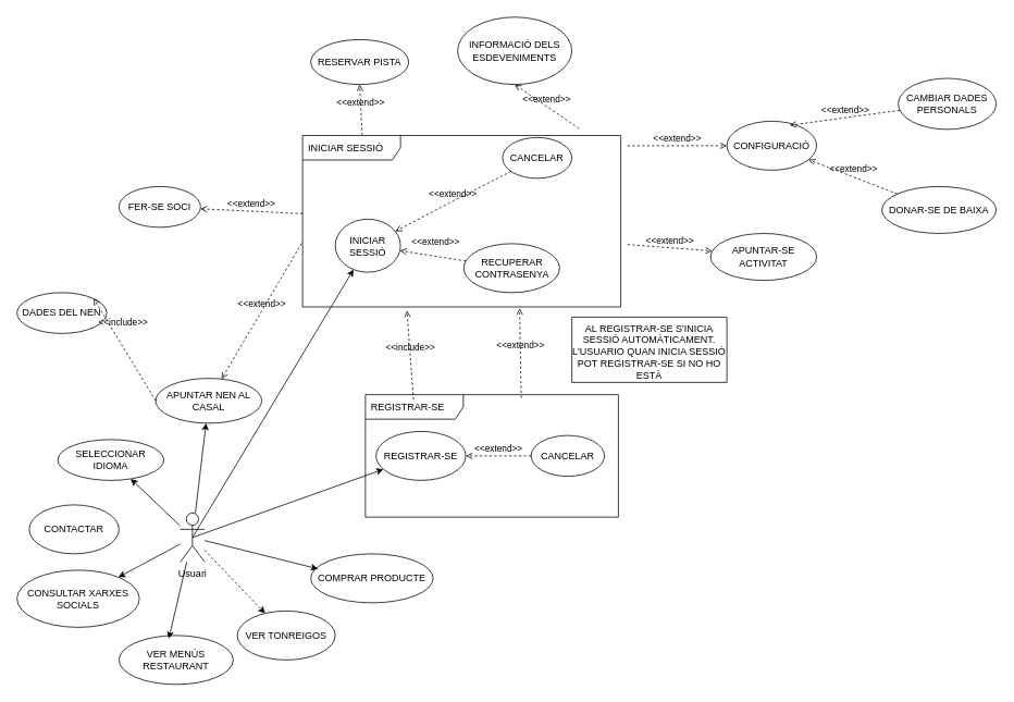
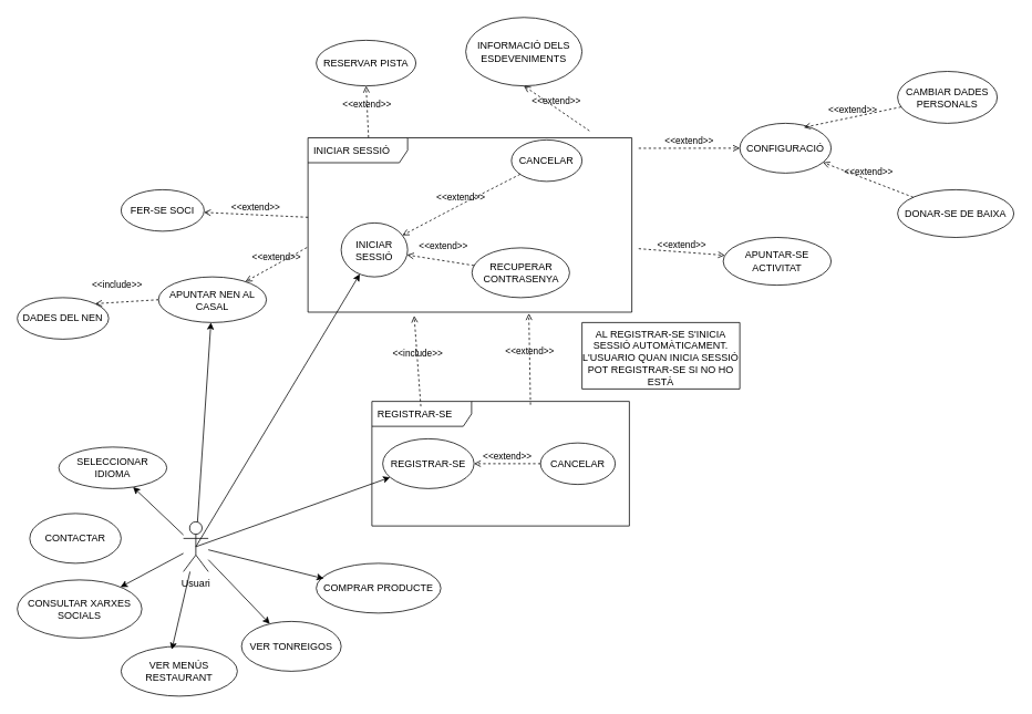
  <mxCell id="0" />
  <mxCell id="1" parent="0" />
  <mxCell id="2" value="&lt;div&gt;Usuari&lt;/div&gt;" style="shape=umlActor;verticalLabelPosition=bottom;verticalAlign=top;html=1;outlineConnect=0;" parent="1" vertex="1"><mxGeometry x="220" y="628" width="30" height="60" as="geometry" /></mxCell>
  <mxCell id="3" value="&lt;div&gt;SELECCIONAR&lt;/div&gt;&lt;div&gt;IDIOMA&lt;br&gt;&lt;/div&gt;" style="ellipse;whiteSpace=wrap;html=1;" parent="1" vertex="1"><mxGeometry x="70" y="538" width="130" height="50" as="geometry" /></mxCell>
  <mxCell id="4" value="" style="endArrow=classic;html=1;" parent="1" source="2" target="3" edge="1"><mxGeometry width="50" height="50" relative="1" as="geometry"><mxPoint x="260" y="638" as="sourcePoint" /><mxPoint x="310" y="588" as="targetPoint" /></mxGeometry></mxCell>
  <mxCell id="5" value="&lt;div&gt;INICIAR SESSIÓ&lt;/div&gt;" style="ellipse;whiteSpace=wrap;html=1;" parent="1" vertex="1"><mxGeometry x="410" y="268" width="80" height="65" as="geometry" /></mxCell>
  <mxCell id="6" value="" style="endArrow=classic;html=1;exitX=0.5;exitY=0.5;exitDx=0;exitDy=0;exitPerimeter=0;" parent="1" source="2" target="5" edge="1"><mxGeometry width="50" height="50" relative="1" as="geometry"><mxPoint x="260" y="638" as="sourcePoint" /><mxPoint x="310" y="588" as="targetPoint" /></mxGeometry></mxCell>
  <mxCell id="7" value="&lt;div&gt;INICIAR SESSIÓ&lt;br&gt;&lt;/div&gt;" style="shape=umlFrame;whiteSpace=wrap;html=1;width=120;height=30;boundedLbl=1;verticalAlign=middle;align=left;spacingLeft=5;" parent="1" vertex="1"><mxGeometry x="370" y="165.5" width="390" height="210" as="geometry" /></mxCell>
  <mxCell id="8" value="CANCELAR" style="ellipse;whiteSpace=wrap;html=1;" parent="1" vertex="1"><mxGeometry x="615" y="168" width="85" height="50" as="geometry" /></mxCell>
  <mxCell id="9" value="&lt;div&gt;RECUPERAR&lt;/div&gt;&lt;div&gt;CONTRASENYA&lt;br&gt;&lt;/div&gt;" style="ellipse;whiteSpace=wrap;html=1;" parent="1" vertex="1"><mxGeometry x="567.5" y="298" width="117.5" height="60" as="geometry" /></mxCell>
  <mxCell id="10" value="&lt;div&gt;REGISTRAR-SE&lt;/div&gt;" style="ellipse;whiteSpace=wrap;html=1;" parent="1" vertex="1"><mxGeometry x="460" y="528" width="110" height="60" as="geometry" /></mxCell>
  <mxCell id="11" value="" style="endArrow=classic;html=1;exitX=0.5;exitY=0.5;exitDx=0;exitDy=0;exitPerimeter=0;" parent="1" source="2" target="10" edge="1"><mxGeometry width="50" height="50" relative="1" as="geometry"><mxPoint x="450" y="648" as="sourcePoint" /><mxPoint x="500" y="598" as="targetPoint" /></mxGeometry></mxCell>
  <mxCell id="12" value="&lt;div&gt;CANCELAR&lt;/div&gt;" style="ellipse;whiteSpace=wrap;html=1;" parent="1" vertex="1"><mxGeometry x="650" y="533" width="90" height="50" as="geometry" /></mxCell>
  <mxCell id="13" value="REGISTRAR-SE" style="shape=umlFrame;whiteSpace=wrap;html=1;width=120;height=30;boundedLbl=1;verticalAlign=middle;align=left;spacingLeft=5;" parent="1" vertex="1"><mxGeometry x="447" y="483" width="310" height="150" as="geometry" /></mxCell>
  <mxCell id="14" value="FER-SE SOCI" style="ellipse;whiteSpace=wrap;html=1;" parent="1" vertex="1"><mxGeometry x="145" y="228" width="100" height="50" as="geometry" /></mxCell>
  <mxCell id="15" value="&amp;lt;&amp;lt;extend&amp;gt;&amp;gt;" style="html=1;verticalAlign=bottom;labelBackgroundColor=none;endArrow=open;endFill=0;dashed=1;" parent="1" source="7" target="14" edge="1"><mxGeometry width="160" relative="1" as="geometry"><mxPoint x="330" y="378" as="sourcePoint" /><mxPoint x="440" y="418" as="targetPoint" /></mxGeometry></mxCell>
- <mxCell id="16" value="APUNTAR NEN AL CASAL" style="ellipse;whiteSpace=wrap;html=1;" parent="1" vertex="1"><mxGeometry x="190" y="463" width="130" height="55" as="geometry" /></mxCell>
+ <mxCell id="16" value="APUNTAR NEN AL CASAL" style="ellipse;whiteSpace=wrap;html=1;" parent="1" vertex="1"><mxGeometry x="190" y="333" width="130" height="55" as="geometry" /></mxCell>
  <mxCell id="17" value="&amp;lt;&amp;lt;extend&amp;gt;&amp;gt;" style="html=1;verticalAlign=bottom;labelBackgroundColor=none;endArrow=open;endFill=0;dashed=1;exitX=-0.003;exitY=0.629;exitDx=0;exitDy=0;exitPerimeter=0;" parent="1" source="7" target="16" edge="1"><mxGeometry width="160" relative="1" as="geometry"><mxPoint x="340" y="258" as="sourcePoint" /><mxPoint x="500" y="258" as="targetPoint" /></mxGeometry></mxCell>
  <mxCell id="18" value="&amp;lt;&amp;lt;extend&amp;gt;&amp;gt;" style="html=1;verticalAlign=bottom;labelBackgroundColor=none;endArrow=open;endFill=0;dashed=1;" parent="1" source="8" target="5" edge="1"><mxGeometry width="160" relative="1" as="geometry"><mxPoint x="340" y="348" as="sourcePoint" /><mxPoint x="500" y="348" as="targetPoint" /><Array as="points"><mxPoint x="550" y="248" /></Array></mxGeometry></mxCell>
  <mxCell id="19" value="&amp;lt;&amp;lt;extend&amp;gt;&amp;gt;" style="html=1;verticalAlign=bottom;labelBackgroundColor=none;endArrow=open;endFill=0;dashed=1;" parent="1" source="9" target="5" edge="1"><mxGeometry x="-0.036" y="-8" width="160" relative="1" as="geometry"><mxPoint x="600" y="378" as="sourcePoint" /><mxPoint x="500" y="348" as="targetPoint" /><mxPoint as="offset" /></mxGeometry></mxCell>
  <mxCell id="20" value="&amp;lt;&amp;lt;extend&amp;gt;&amp;gt;" style="html=1;verticalAlign=bottom;labelBackgroundColor=none;endArrow=open;endFill=0;dashed=1;" parent="1" source="12" target="10" edge="1"><mxGeometry width="160" relative="1" as="geometry"><mxPoint x="300" y="588" as="sourcePoint" /><mxPoint x="460" y="588" as="targetPoint" /></mxGeometry></mxCell>
  <mxCell id="21" value="&amp;lt;&amp;lt;include&amp;gt;&amp;gt;" style="html=1;verticalAlign=bottom;labelBackgroundColor=none;endArrow=open;endFill=0;dashed=1;entryX=0.328;entryY=1.021;entryDx=0;entryDy=0;entryPerimeter=0;exitX=0.19;exitY=0.04;exitDx=0;exitDy=0;exitPerimeter=0;" parent="1" source="13" target="7" edge="1"><mxGeometry width="160" relative="1" as="geometry"><mxPoint x="330" y="418" as="sourcePoint" /><mxPoint x="490" y="418" as="targetPoint" /></mxGeometry></mxCell>
  <mxCell id="22" value="&amp;lt;&amp;lt;extend&amp;gt;&amp;gt;" style="html=1;verticalAlign=bottom;labelBackgroundColor=none;endArrow=open;endFill=0;dashed=1;entryX=0.682;entryY=1.007;entryDx=0;entryDy=0;entryPerimeter=0;exitX=0.616;exitY=0.027;exitDx=0;exitDy=0;exitPerimeter=0;" parent="1" source="13" target="7" edge="1"><mxGeometry width="160" relative="1" as="geometry"><mxPoint x="640" y="418" as="sourcePoint" /><mxPoint x="490" y="418" as="targetPoint" /></mxGeometry></mxCell>
  <mxCell id="23" value="&lt;div&gt;AL REGISTRAR-SE S'INICIA SESSIÓ AUTOMÀTICAMENT.&lt;/div&gt;&lt;div&gt;L'USUARIO QUAN INICIA SESSIÓ POT REGISTRAR-SE SI NO HO ESTÀ&lt;br&gt; &lt;/div&gt;" style="shape=note2;boundedLbl=1;whiteSpace=wrap;html=1;size=0;verticalAlign=top;align=center;" parent="1" vertex="1"><mxGeometry x="700" y="388" width="190" height="80" as="geometry" /></mxCell>
  <mxCell id="24" value="CONTACTAR" style="ellipse;whiteSpace=wrap;html=1;" parent="1" vertex="1"><mxGeometry x="35" y="618" width="110" height="60" as="geometry" /></mxCell>
  <mxCell id="25" value="CONFIGURACIÓ" style="ellipse;whiteSpace=wrap;html=1;" parent="1" vertex="1"><mxGeometry x="890" y="148" width="110" height="60" as="geometry" /></mxCell>
  <mxCell id="26" value="&amp;lt;&amp;lt;extend&amp;gt;&amp;gt;" style="html=1;verticalAlign=bottom;labelBackgroundColor=none;endArrow=open;endFill=0;dashed=1;exitX=1.021;exitY=0.06;exitDx=0;exitDy=0;exitPerimeter=0;" parent="1" source="7" target="25" edge="1"><mxGeometry width="160" relative="1" as="geometry"><mxPoint x="590" y="348" as="sourcePoint" /><mxPoint x="750" y="348" as="targetPoint" /></mxGeometry></mxCell>
  <mxCell id="27" value="" style="endArrow=classic;html=1;" parent="1" source="2" target="16" edge="1"><mxGeometry width="50" height="50" relative="1" as="geometry"><mxPoint x="360" y="638" as="sourcePoint" /><mxPoint x="410" y="588" as="targetPoint" /></mxGeometry></mxCell>
  <mxCell id="28" value="CONSULTAR XARXES SOCIALS" style="ellipse;whiteSpace=wrap;html=1;" parent="1" vertex="1"><mxGeometry x="20" y="698" width="150" height="70" as="geometry" /></mxCell>
  <mxCell id="29" value="" style="endArrow=classic;html=1;" parent="1" source="2" target="28" edge="1"><mxGeometry width="50" height="50" relative="1" as="geometry"><mxPoint x="360" y="678" as="sourcePoint" /><mxPoint x="410" y="628" as="targetPoint" /></mxGeometry></mxCell>
  <mxCell id="30" value="VER MENÚS RESTAURANT" style="ellipse;whiteSpace=wrap;html=1;" parent="1" vertex="1"><mxGeometry x="145" y="778" width="140" height="60" as="geometry" /></mxCell>
  <mxCell id="31" value="" style="endArrow=classic;html=1;entryX=0.436;entryY=0.067;entryDx=0;entryDy=0;entryPerimeter=0;" parent="1" source="2" target="30" edge="1"><mxGeometry width="50" height="50" relative="1" as="geometry"><mxPoint x="360" y="718" as="sourcePoint" /><mxPoint x="410" y="668" as="targetPoint" /></mxGeometry></mxCell>
- <mxCell id="32" value="CAMBIAR DADES PERSONALS" style="ellipse;whiteSpace=wrap;html=1;" parent="1" vertex="1"><mxGeometry x="1100" y="95.5" width="120" height="62.5" as="geometry" /></mxCell>
+ <mxCell id="32" value="CAMBIAR DADES PERSONALS" style="ellipse;whiteSpace=wrap;html=1;" parent="1" vertex="1"><mxGeometry x="1080" y="85.5" width="120" height="62.5" as="geometry" /></mxCell>
  <mxCell id="33" value="&amp;lt;&amp;lt;extend&amp;gt;&amp;gt;" style="html=1;verticalAlign=bottom;labelBackgroundColor=none;endArrow=open;endFill=0;dashed=1;entryX=0.7;entryY=0.083;entryDx=0;entryDy=0;entryPerimeter=0;" parent="1" source="32" target="25" edge="1"><mxGeometry width="160" relative="1" as="geometry"><mxPoint x="940" y="238" as="sourcePoint" /><mxPoint x="1100" y="238" as="targetPoint" /></mxGeometry></mxCell>
  <mxCell id="34" value="DONAR-SE DE BAIXA" style="ellipse;whiteSpace=wrap;html=1;" parent="1" vertex="1"><mxGeometry x="1080" y="228" width="140" height="57.5" as="geometry" /></mxCell>
  <mxCell id="35" value="&amp;lt;&amp;lt;extend&amp;gt;&amp;gt;" style="html=1;verticalAlign=bottom;labelBackgroundColor=none;endArrow=open;endFill=0;dashed=1;" parent="1" source="34" target="25" edge="1"><mxGeometry width="160" relative="1" as="geometry"><mxPoint x="920" y="228" as="sourcePoint" /><mxPoint x="1080" y="228" as="targetPoint" /></mxGeometry></mxCell>
  <mxCell id="36" value="VER TONREIGOS" style="ellipse;whiteSpace=wrap;html=1;" parent="1" vertex="1"><mxGeometry x="290" y="748" width="120" height="60" as="geometry" /></mxCell>
- <mxCell id="37" value="" style="endArrow=classic;html=1;dashed=1;" parent="1" source="2" target="36" edge="1"><mxGeometry width="50" height="50" relative="1" as="geometry"><mxPoint x="370" y="708" as="sourcePoint" /><mxPoint x="420" y="658" as="targetPoint" /></mxGeometry></mxCell>
+ <mxCell id="37" value="" style="endArrow=classic;html=1;" parent="1" source="2" target="36" edge="1"><mxGeometry width="50" height="50" relative="1" as="geometry"><mxPoint x="370" y="708" as="sourcePoint" /><mxPoint x="420" y="658" as="targetPoint" /></mxGeometry></mxCell>
  <mxCell id="38" value="DADES DEL NEN" style="ellipse;whiteSpace=wrap;html=1;" parent="1" vertex="1"><mxGeometry x="20" y="358" width="110" height="50" as="geometry" /></mxCell>
  <mxCell id="39" value="&amp;lt;&amp;lt;include&amp;gt;&amp;gt;" style="html=1;verticalAlign=bottom;labelBackgroundColor=none;endArrow=open;endFill=0;dashed=1;exitX=0;exitY=0.5;exitDx=0;exitDy=0;entryX=1;entryY=0;entryDx=0;entryDy=0;" parent="1" source="16" target="38" edge="1"><mxGeometry x="0.298" y="-11" width="160" relative="1" as="geometry"><mxPoint x="150" y="238" as="sourcePoint" /><mxPoint x="310" y="238" as="targetPoint" /><mxPoint y="-1" as="offset" /></mxGeometry></mxCell>
  <mxCell id="40" value="APUNTAR-SE ACTIVITAT" style="ellipse;whiteSpace=wrap;html=1;" parent="1" vertex="1"><mxGeometry x="870" y="285.5" width="130" height="57.5" as="geometry" /></mxCell>
  <mxCell id="41" value="&amp;lt;&amp;lt;extend&amp;gt;&amp;gt;" style="html=1;verticalAlign=bottom;labelBackgroundColor=none;endArrow=open;endFill=0;dashed=1;exitX=1.021;exitY=0.636;exitDx=0;exitDy=0;exitPerimeter=0;entryX=0.015;entryY=0.374;entryDx=0;entryDy=0;entryPerimeter=0;" parent="1" source="7" target="40" edge="1"><mxGeometry width="160" relative="1" as="geometry"><mxPoint x="520" y="348" as="sourcePoint" /><mxPoint x="680" y="348" as="targetPoint" /></mxGeometry></mxCell>
  <mxCell id="42" value="RESERVAR PISTA" style="ellipse;whiteSpace=wrap;html=1;" parent="1" vertex="1"><mxGeometry x="380" y="48" width="120" height="55" as="geometry" /></mxCell>
  <mxCell id="43" value="&amp;lt;&amp;lt;extend&amp;gt;&amp;gt;" style="html=1;verticalAlign=bottom;labelBackgroundColor=none;endArrow=open;endFill=0;dashed=1;exitX=0.187;exitY=-0.002;exitDx=0;exitDy=0;exitPerimeter=0;entryX=0.5;entryY=1;entryDx=0;entryDy=0;" parent="1" source="7" target="42" edge="1"><mxGeometry width="160" relative="1" as="geometry"><mxPoint x="430" y="278" as="sourcePoint" /><mxPoint x="590" y="278" as="targetPoint" /></mxGeometry></mxCell>
  <mxCell id="44" value="INFORMACIÓ DELS ESDEVENIMENTS " style="ellipse;whiteSpace=wrap;html=1;" parent="1" vertex="1"><mxGeometry x="560" y="20.5" width="140" height="82.5" as="geometry" /></mxCell>
  <mxCell id="45" value="&amp;lt;&amp;lt;extend&amp;gt;&amp;gt;" style="html=1;verticalAlign=bottom;labelBackgroundColor=none;endArrow=open;endFill=0;dashed=1;entryX=0.5;entryY=1;entryDx=0;entryDy=0;exitX=0.869;exitY=-0.04;exitDx=0;exitDy=0;exitPerimeter=0;" parent="1" source="7" target="44" edge="1"><mxGeometry width="160" relative="1" as="geometry"><mxPoint x="620" y="238" as="sourcePoint" /><mxPoint x="780" y="238" as="targetPoint" /></mxGeometry></mxCell>
  <mxCell id="46" value="COMPRAR PRODUCTE" style="ellipse;whiteSpace=wrap;html=1;" parent="1" vertex="1"><mxGeometry x="380" y="678" width="150" height="60" as="geometry" /></mxCell>
  <mxCell id="47" value="" style="endArrow=classic;html=1;entryX=0.06;entryY=0.307;entryDx=0;entryDy=0;entryPerimeter=0;" parent="1" source="2" target="46" edge="1"><mxGeometry width="50" height="50" relative="1" as="geometry"><mxPoint x="400" y="668" as="sourcePoint" /><mxPoint x="450" y="618" as="targetPoint" /></mxGeometry></mxCell>
